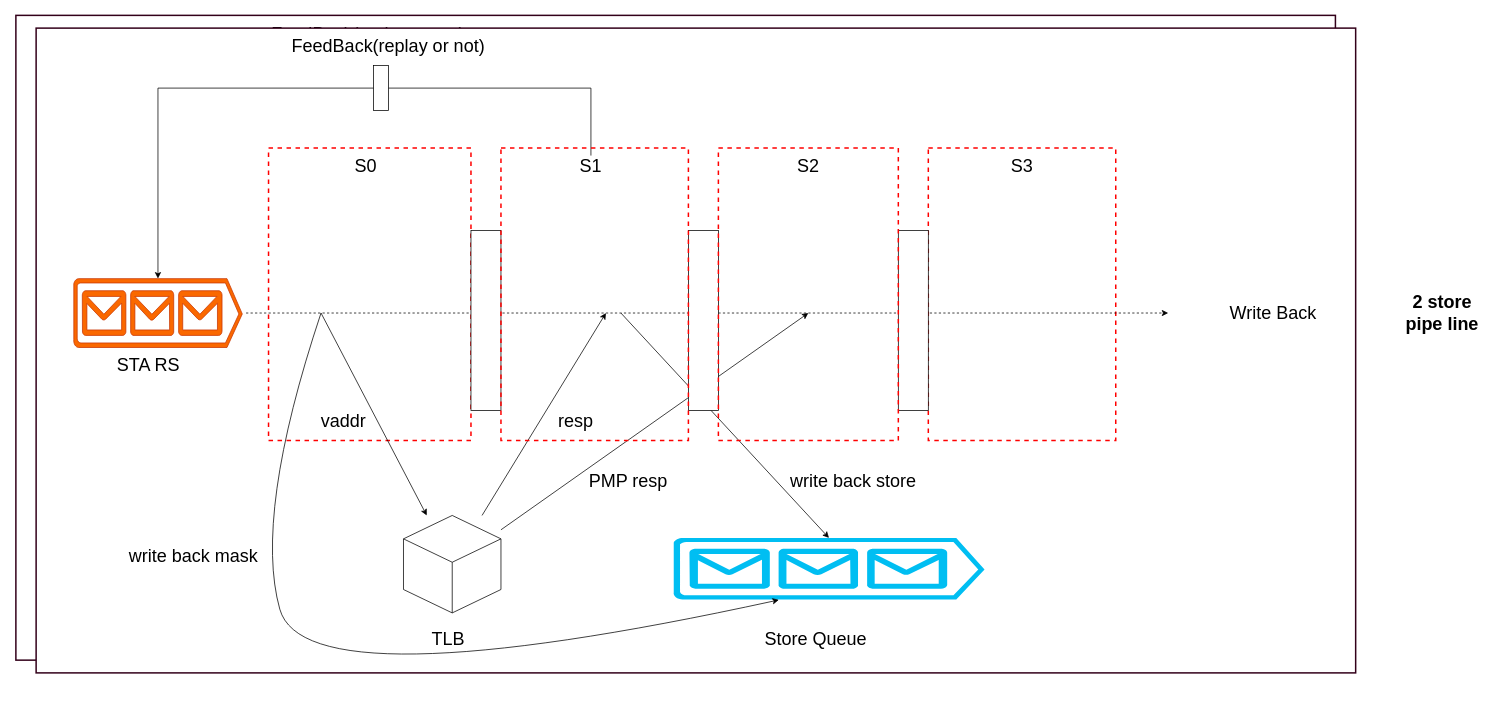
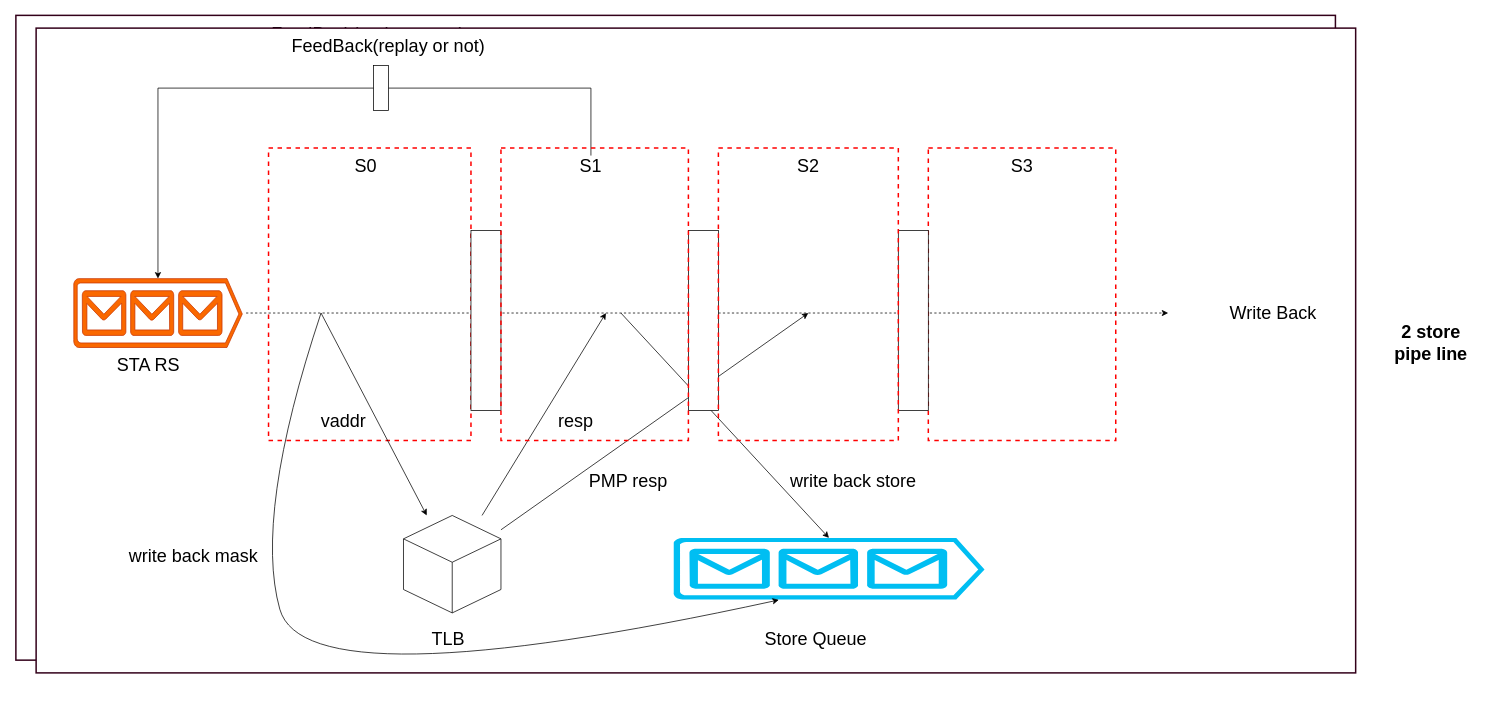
  <mxCell id="0" />
  <mxCell id="1" parent="0" />
  <mxCell id="2" value="" style="group;fillColor=default;" vertex="1" connectable="0" parent="1"><mxGeometry x="20" y="20" width="1760" height="900" as="geometry" /></mxCell>
  <mxCell id="3" value="" style="rounded=0;whiteSpace=wrap;html=1;fontSize=24;fillColor=none;dashed=1;strokeColor=#FF0000;strokeWidth=2;" vertex="1" parent="2"><mxGeometry x="1190" y="160" width="250" height="390" as="geometry" /></mxCell>
  <mxCell id="4" value="" style="rounded=0;whiteSpace=wrap;html=1;fontSize=24;fillColor=none;dashed=1;strokeColor=#FF0000;strokeWidth=2;" vertex="1" parent="2"><mxGeometry x="310" y="160" width="270" height="390" as="geometry" /></mxCell>
  <mxCell id="5" value="" style="endArrow=classic;html=1;rounded=0;fontSize=24;entryX=0.5;entryY=0;entryDx=0;entryDy=0;entryPerimeter=0;" edge="1" parent="2" target="23"><mxGeometry width="50" height="50" relative="1" as="geometry"><mxPoint x="780" y="380" as="sourcePoint" /><mxPoint x="770" y="390" as="targetPoint" /></mxGeometry></mxCell>
  <mxCell id="6" value="" style="endArrow=classic;html=1;rounded=0;fontSize=24;" edge="1" parent="2" source="15"><mxGeometry width="50" height="50" relative="1" as="geometry"><mxPoint x="650" y="660" as="sourcePoint" /><mxPoint x="1030" y="380" as="targetPoint" /></mxGeometry></mxCell>
  <mxCell id="7" value="" style="endArrow=classic;html=1;rounded=0;fontSize=24;exitX=1;exitY=0.5;exitDx=0;exitDy=0;dashed=1;" edge="1" parent="2"><mxGeometry width="50" height="50" relative="1" as="geometry"><mxPoint x="280" y="380" as="sourcePoint" /><mxPoint x="1510" y="380" as="targetPoint" /></mxGeometry></mxCell>
  <mxCell id="8" value="" style="rounded=0;whiteSpace=wrap;html=1;fontSize=24;" vertex="1" parent="2"><mxGeometry x="580" y="270" width="40" height="240" as="geometry" /></mxCell>
  <mxCell id="9" value="" style="rounded=0;whiteSpace=wrap;html=1;fontSize=24;" vertex="1" parent="2"><mxGeometry x="870" y="270" width="40" height="240" as="geometry" /></mxCell>
  <mxCell id="10" value="" style="rounded=0;whiteSpace=wrap;html=1;fontSize=24;" vertex="1" parent="2"><mxGeometry x="1150" y="270" width="40" height="240" as="geometry" /></mxCell>
  <mxCell id="11" value="S0" style="text;html=1;strokeColor=none;fillColor=none;align=center;verticalAlign=middle;whiteSpace=wrap;rounded=0;fontSize=24;" vertex="1" parent="2"><mxGeometry x="410" y="170" width="60" height="30" as="geometry" /></mxCell>
  <mxCell id="12" value="S1" style="text;html=1;strokeColor=none;fillColor=none;align=center;verticalAlign=middle;whiteSpace=wrap;rounded=0;fontSize=24;" vertex="1" parent="2"><mxGeometry x="710" y="170" width="60" height="30" as="geometry" /></mxCell>
  <mxCell id="13" value="S2" style="text;html=1;strokeColor=none;fillColor=none;align=center;verticalAlign=middle;whiteSpace=wrap;rounded=0;fontSize=24;" vertex="1" parent="2"><mxGeometry x="1000" y="170" width="60" height="30" as="geometry" /></mxCell>
  <mxCell id="14" value="S3" style="text;html=1;strokeColor=none;fillColor=none;align=center;verticalAlign=middle;whiteSpace=wrap;rounded=0;fontSize=24;" vertex="1" parent="2"><mxGeometry x="1285" y="170" width="60" height="30" as="geometry" /></mxCell>
  <mxCell id="15" value="" style="html=1;whiteSpace=wrap;shape=isoCube2;backgroundOutline=1;isoAngle=15;fontSize=24;" vertex="1" parent="2"><mxGeometry x="490" y="650" width="130" height="130" as="geometry" /></mxCell>
  <mxCell id="16" value="TLB" style="text;html=1;strokeColor=none;fillColor=none;align=center;verticalAlign=middle;whiteSpace=wrap;rounded=0;fontSize=24;" vertex="1" parent="2"><mxGeometry x="520" y="800" width="60" height="30" as="geometry" /></mxCell>
  <mxCell id="17" value="" style="edgeStyle=elbowEdgeStyle;elbow=horizontal;endArrow=classic;html=1;rounded=0;fontSize=24;exitX=0.5;exitY=0;exitDx=0;exitDy=0;entryX=0.5;entryY=0;entryDx=0;entryDy=0;entryPerimeter=0;" edge="1" parent="2" source="12" target="25"><mxGeometry width="50" height="50" relative="1" as="geometry"><mxPoint x="750" y="150" as="sourcePoint" /><mxPoint x="200" y="340" as="targetPoint" /><Array as="points"><mxPoint x="570" y="80" /><mxPoint x="210" y="180" /></Array></mxGeometry></mxCell>
  <mxCell id="18" value="" style="endArrow=classic;html=1;rounded=0;fontSize=24;" edge="1" parent="2" target="15"><mxGeometry width="50" height="50" relative="1" as="geometry"><mxPoint x="380" y="380" as="sourcePoint" /><mxPoint x="570" y="580" as="targetPoint" /></mxGeometry></mxCell>
  <mxCell id="19" value="" style="endArrow=classic;html=1;rounded=0;fontSize=24;" edge="1" parent="2" source="15"><mxGeometry width="50" height="50" relative="1" as="geometry"><mxPoint x="630" y="660" as="sourcePoint" /><mxPoint x="760" y="380" as="targetPoint" /></mxGeometry></mxCell>
  <mxCell id="20" value="Write Back" style="text;html=1;strokeColor=none;fillColor=none;align=center;verticalAlign=middle;whiteSpace=wrap;rounded=0;fontSize=24;" vertex="1" parent="2"><mxGeometry x="1570" y="305" width="160" height="150" as="geometry" /></mxCell>
  <mxCell id="21" value="FeedBack(replay or not)" style="text;html=1;strokeColor=none;fillColor=none;align=center;verticalAlign=middle;whiteSpace=wrap;rounded=0;fontSize=24;" vertex="1" parent="2"><mxGeometry x="310" width="320" height="50" as="geometry" /></mxCell>
  <mxCell id="22" value="vaddr" style="text;html=1;strokeColor=none;fillColor=none;align=center;verticalAlign=middle;whiteSpace=wrap;rounded=0;fontSize=24;" vertex="1" parent="2"><mxGeometry x="380" y="510" width="60" height="30" as="geometry" /></mxCell>
  <mxCell id="23" value="" style="verticalLabelPosition=bottom;html=1;verticalAlign=top;align=center;strokeColor=none;fillColor=#00BEF2;shape=mxgraph.azure.queue_generic;pointerEvents=1;fontSize=24;" vertex="1" parent="2"><mxGeometry x="850" y="680" width="415" height="82" as="geometry" /></mxCell>
  <mxCell id="24" value="Store Queue" style="text;html=1;strokeColor=none;fillColor=none;align=center;verticalAlign=middle;whiteSpace=wrap;rounded=0;fontSize=24;" vertex="1" parent="2"><mxGeometry x="950" y="800" width="180" height="30" as="geometry" /></mxCell>
  <mxCell id="25" value="" style="verticalLabelPosition=bottom;html=1;verticalAlign=top;align=center;strokeColor=#C73500;fillColor=#fa6800;shape=mxgraph.azure.queue_generic;pointerEvents=1;fontSize=24;fontColor=#000000;" vertex="1" parent="2"><mxGeometry x="50" y="334" width="225" height="92" as="geometry" /></mxCell>
  <mxCell id="26" value="STA RS" style="text;html=1;strokeColor=none;fillColor=none;align=center;verticalAlign=middle;whiteSpace=wrap;rounded=0;fontSize=24;" vertex="1" parent="2"><mxGeometry x="90" y="440" width="120" height="20" as="geometry" /></mxCell>
  <mxCell id="27" value="resp" style="text;html=1;strokeColor=none;fillColor=none;align=center;verticalAlign=middle;whiteSpace=wrap;rounded=0;fontSize=24;" vertex="1" parent="2"><mxGeometry x="690" y="510" width="60" height="30" as="geometry" /></mxCell>
  <mxCell id="28" value="PMP resp" style="text;html=1;strokeColor=none;fillColor=none;align=center;verticalAlign=middle;whiteSpace=wrap;rounded=0;fontSize=24;" vertex="1" parent="2"><mxGeometry x="720" y="590" width="140" height="30" as="geometry" /></mxCell>
  <mxCell id="29" value="" style="rounded=0;whiteSpace=wrap;html=1;fontSize=24;" vertex="1" parent="2"><mxGeometry x="450" y="50" width="20" height="60" as="geometry" /></mxCell>
  <mxCell id="30" value="write back store" style="text;html=1;strokeColor=none;fillColor=none;align=center;verticalAlign=middle;whiteSpace=wrap;rounded=0;fontSize=24;" vertex="1" parent="2"><mxGeometry x="980" y="590" width="220" height="30" as="geometry" /></mxCell>
  <mxCell id="31" value="" style="curved=1;endArrow=classic;html=1;rounded=0;fontSize=24;entryX=0.339;entryY=1.008;entryDx=0;entryDy=0;entryPerimeter=0;" edge="1" parent="2" target="23"><mxGeometry width="50" height="50" relative="1" as="geometry"><mxPoint x="380" y="380" as="sourcePoint" /><mxPoint x="340" y="630" as="targetPoint" /><Array as="points"><mxPoint x="290" y="650" /><mxPoint x="360" y="900" /></Array></mxGeometry></mxCell>
  <mxCell id="32" value="write back mask" style="text;html=1;strokeColor=none;fillColor=none;align=center;verticalAlign=middle;whiteSpace=wrap;rounded=0;fontSize=24;" vertex="1" parent="2"><mxGeometry x="100" y="690" width="220" height="30" as="geometry" /></mxCell>
  <mxCell id="33" value="" style="rounded=0;whiteSpace=wrap;html=1;fontSize=24;fillColor=none;dashed=1;strokeColor=#FF0000;strokeWidth=2;" vertex="1" parent="2"><mxGeometry x="620" y="160" width="250" height="390" as="geometry" /></mxCell>
  <mxCell id="34" value="" style="rounded=0;whiteSpace=wrap;html=1;fontSize=24;fillColor=none;dashed=1;strokeColor=#FF0000;strokeWidth=2;" vertex="1" parent="2"><mxGeometry x="910" y="160" width="240" height="390" as="geometry" /></mxCell>
  <mxCell id="35" value="" style="rounded=0;whiteSpace=wrap;html=1;fontSize=24;strokeColor=#33001A;strokeWidth=2;fillColor=none;" vertex="1" parent="2"><mxGeometry width="1760" height="860" as="geometry" /></mxCell>
  <mxCell id="36" value="" style="group;fillColor=default;" vertex="1" connectable="0" parent="1"><mxGeometry x="47" y="37" width="1760" height="900" as="geometry" /></mxCell>
  <mxCell id="37" value="" style="rounded=0;whiteSpace=wrap;html=1;fontSize=24;fillColor=none;dashed=1;strokeColor=#FF0000;strokeWidth=2;" vertex="1" parent="36"><mxGeometry x="1190" y="160" width="250" height="390" as="geometry" /></mxCell>
  <mxCell id="38" value="" style="rounded=0;whiteSpace=wrap;html=1;fontSize=24;fillColor=none;dashed=1;strokeColor=#FF0000;strokeWidth=2;" vertex="1" parent="36"><mxGeometry x="310" y="160" width="270" height="390" as="geometry" /></mxCell>
  <mxCell id="39" value="" style="endArrow=classic;html=1;rounded=0;fontSize=24;entryX=0.5;entryY=0;entryDx=0;entryDy=0;entryPerimeter=0;" edge="1" parent="36" target="57"><mxGeometry width="50" height="50" relative="1" as="geometry"><mxPoint x="780" y="380" as="sourcePoint" /><mxPoint x="770" y="390" as="targetPoint" /></mxGeometry></mxCell>
  <mxCell id="40" value="" style="endArrow=classic;html=1;rounded=0;fontSize=24;" edge="1" parent="36" source="49"><mxGeometry width="50" height="50" relative="1" as="geometry"><mxPoint x="650" y="660" as="sourcePoint" /><mxPoint x="1030" y="380" as="targetPoint" /></mxGeometry></mxCell>
  <mxCell id="41" value="" style="endArrow=classic;html=1;rounded=0;fontSize=24;exitX=1;exitY=0.5;exitDx=0;exitDy=0;dashed=1;" edge="1" parent="36"><mxGeometry width="50" height="50" relative="1" as="geometry"><mxPoint x="280" y="380" as="sourcePoint" /><mxPoint x="1510" y="380" as="targetPoint" /></mxGeometry></mxCell>
  <mxCell id="42" value="" style="rounded=0;whiteSpace=wrap;html=1;fontSize=24;" vertex="1" parent="36"><mxGeometry x="580" y="270" width="40" height="240" as="geometry" /></mxCell>
  <mxCell id="43" value="" style="rounded=0;whiteSpace=wrap;html=1;fontSize=24;" vertex="1" parent="36"><mxGeometry x="870" y="270" width="40" height="240" as="geometry" /></mxCell>
  <mxCell id="44" value="" style="rounded=0;whiteSpace=wrap;html=1;fontSize=24;" vertex="1" parent="36"><mxGeometry x="1150" y="270" width="40" height="240" as="geometry" /></mxCell>
  <mxCell id="45" value="S0" style="text;html=1;strokeColor=none;fillColor=none;align=center;verticalAlign=middle;whiteSpace=wrap;rounded=0;fontSize=24;" vertex="1" parent="36"><mxGeometry x="410" y="170" width="60" height="30" as="geometry" /></mxCell>
  <mxCell id="46" value="S1" style="text;html=1;strokeColor=none;fillColor=none;align=center;verticalAlign=middle;whiteSpace=wrap;rounded=0;fontSize=24;" vertex="1" parent="36"><mxGeometry x="710" y="170" width="60" height="30" as="geometry" /></mxCell>
  <mxCell id="47" value="S2" style="text;html=1;strokeColor=none;fillColor=none;align=center;verticalAlign=middle;whiteSpace=wrap;rounded=0;fontSize=24;" vertex="1" parent="36"><mxGeometry x="1000" y="170" width="60" height="30" as="geometry" /></mxCell>
  <mxCell id="48" value="S3" style="text;html=1;strokeColor=none;fillColor=none;align=center;verticalAlign=middle;whiteSpace=wrap;rounded=0;fontSize=24;" vertex="1" parent="36"><mxGeometry x="1285" y="170" width="60" height="30" as="geometry" /></mxCell>
  <mxCell id="49" value="" style="html=1;whiteSpace=wrap;shape=isoCube2;backgroundOutline=1;isoAngle=15;fontSize=24;" vertex="1" parent="36"><mxGeometry x="490" y="650" width="130" height="130" as="geometry" /></mxCell>
  <mxCell id="50" value="TLB" style="text;html=1;strokeColor=none;fillColor=none;align=center;verticalAlign=middle;whiteSpace=wrap;rounded=0;fontSize=24;" vertex="1" parent="36"><mxGeometry x="520" y="800" width="60" height="30" as="geometry" /></mxCell>
  <mxCell id="51" value="" style="edgeStyle=elbowEdgeStyle;elbow=horizontal;endArrow=classic;html=1;rounded=0;fontSize=24;exitX=0.5;exitY=0;exitDx=0;exitDy=0;entryX=0.5;entryY=0;entryDx=0;entryDy=0;entryPerimeter=0;" edge="1" parent="36" source="46" target="59"><mxGeometry width="50" height="50" relative="1" as="geometry"><mxPoint x="750" y="150" as="sourcePoint" /><mxPoint x="200" y="340" as="targetPoint" /><Array as="points"><mxPoint x="570" y="80" /><mxPoint x="210" y="180" /></Array></mxGeometry></mxCell>
  <mxCell id="52" value="" style="endArrow=classic;html=1;rounded=0;fontSize=24;" edge="1" parent="36" target="49"><mxGeometry width="50" height="50" relative="1" as="geometry"><mxPoint x="380" y="380" as="sourcePoint" /><mxPoint x="570" y="580" as="targetPoint" /></mxGeometry></mxCell>
  <mxCell id="53" value="" style="endArrow=classic;html=1;rounded=0;fontSize=24;" edge="1" parent="36" source="49"><mxGeometry width="50" height="50" relative="1" as="geometry"><mxPoint x="630" y="660" as="sourcePoint" /><mxPoint x="760" y="380" as="targetPoint" /></mxGeometry></mxCell>
  <mxCell id="54" value="Write Back" style="text;html=1;strokeColor=none;fillColor=none;align=center;verticalAlign=middle;whiteSpace=wrap;rounded=0;fontSize=24;" vertex="1" parent="36"><mxGeometry x="1570" y="305" width="160" height="150" as="geometry" /></mxCell>
  <mxCell id="55" value="FeedBack(replay or not)" style="text;html=1;strokeColor=none;fillColor=none;align=center;verticalAlign=middle;whiteSpace=wrap;rounded=0;fontSize=24;" vertex="1" parent="36"><mxGeometry x="310" width="320" height="50" as="geometry" /></mxCell>
  <mxCell id="56" value="vaddr" style="text;html=1;strokeColor=none;fillColor=none;align=center;verticalAlign=middle;whiteSpace=wrap;rounded=0;fontSize=24;" vertex="1" parent="36"><mxGeometry x="380" y="510" width="60" height="30" as="geometry" /></mxCell>
  <mxCell id="57" value="" style="verticalLabelPosition=bottom;html=1;verticalAlign=top;align=center;strokeColor=none;fillColor=#00BEF2;shape=mxgraph.azure.queue_generic;pointerEvents=1;fontSize=24;" vertex="1" parent="36"><mxGeometry x="850" y="680" width="415" height="82" as="geometry" /></mxCell>
  <mxCell id="58" value="Store Queue" style="text;html=1;strokeColor=none;fillColor=none;align=center;verticalAlign=middle;whiteSpace=wrap;rounded=0;fontSize=24;" vertex="1" parent="36"><mxGeometry x="950" y="800" width="180" height="30" as="geometry" /></mxCell>
  <mxCell id="59" value="" style="verticalLabelPosition=bottom;html=1;verticalAlign=top;align=center;strokeColor=#C73500;fillColor=#fa6800;shape=mxgraph.azure.queue_generic;pointerEvents=1;fontSize=24;fontColor=#000000;" vertex="1" parent="36"><mxGeometry x="50" y="334" width="225" height="92" as="geometry" /></mxCell>
  <mxCell id="60" value="STA RS" style="text;html=1;strokeColor=none;fillColor=none;align=center;verticalAlign=middle;whiteSpace=wrap;rounded=0;fontSize=24;" vertex="1" parent="36"><mxGeometry x="90" y="440" width="120" height="20" as="geometry" /></mxCell>
  <mxCell id="61" value="resp" style="text;html=1;strokeColor=none;fillColor=none;align=center;verticalAlign=middle;whiteSpace=wrap;rounded=0;fontSize=24;" vertex="1" parent="36"><mxGeometry x="690" y="510" width="60" height="30" as="geometry" /></mxCell>
  <mxCell id="62" value="PMP resp" style="text;html=1;strokeColor=none;fillColor=none;align=center;verticalAlign=middle;whiteSpace=wrap;rounded=0;fontSize=24;" vertex="1" parent="36"><mxGeometry x="720" y="590" width="140" height="30" as="geometry" /></mxCell>
  <mxCell id="63" value="" style="rounded=0;whiteSpace=wrap;html=1;fontSize=24;" vertex="1" parent="36"><mxGeometry x="450" y="50" width="20" height="60" as="geometry" /></mxCell>
  <mxCell id="64" value="write back store" style="text;html=1;strokeColor=none;fillColor=none;align=center;verticalAlign=middle;whiteSpace=wrap;rounded=0;fontSize=24;" vertex="1" parent="36"><mxGeometry x="980" y="590" width="220" height="30" as="geometry" /></mxCell>
  <mxCell id="65" value="" style="curved=1;endArrow=classic;html=1;rounded=0;fontSize=24;entryX=0.339;entryY=1.008;entryDx=0;entryDy=0;entryPerimeter=0;" edge="1" parent="36" target="57"><mxGeometry width="50" height="50" relative="1" as="geometry"><mxPoint x="380" y="380" as="sourcePoint" /><mxPoint x="340" y="630" as="targetPoint" /><Array as="points"><mxPoint x="290" y="650" /><mxPoint x="360" y="900" /></Array></mxGeometry></mxCell>
  <mxCell id="66" value="write back mask" style="text;html=1;strokeColor=none;fillColor=none;align=center;verticalAlign=middle;whiteSpace=wrap;rounded=0;fontSize=24;" vertex="1" parent="36"><mxGeometry x="100" y="690" width="220" height="30" as="geometry" /></mxCell>
  <mxCell id="67" value="" style="rounded=0;whiteSpace=wrap;html=1;fontSize=24;fillColor=none;dashed=1;strokeColor=#FF0000;strokeWidth=2;" vertex="1" parent="36"><mxGeometry x="620" y="160" width="250" height="390" as="geometry" /></mxCell>
  <mxCell id="68" value="" style="rounded=0;whiteSpace=wrap;html=1;fontSize=24;fillColor=none;dashed=1;strokeColor=#FF0000;strokeWidth=2;" vertex="1" parent="36"><mxGeometry x="910" y="160" width="240" height="390" as="geometry" /></mxCell>
  <mxCell id="69" value="" style="rounded=0;whiteSpace=wrap;html=1;fontSize=24;strokeColor=#33001A;strokeWidth=2;fillColor=none;" vertex="1" parent="36"><mxGeometry width="1760" height="860" as="geometry" /></mxCell>
- <mxCell id="70" value="2 store&lt;br&gt;pipe line" style="text;strokeColor=none;fillColor=none;html=1;fontSize=24;fontStyle=1;verticalAlign=middle;align=center;" vertex="1" parent="1"><mxGeometry x="1857" y="213" width="130" height="407" as="geometry" /></mxCell>
+ <mxCell id="70" value="2 store&lt;br&gt;pipe line" style="text;strokeColor=none;fillColor=none;html=1;fontSize=24;fontStyle=1;verticalAlign=middle;align=center;" vertex="1" parent="1"><mxGeometry x="1842" y="253" width="130" height="407" as="geometry" /></mxCell>
